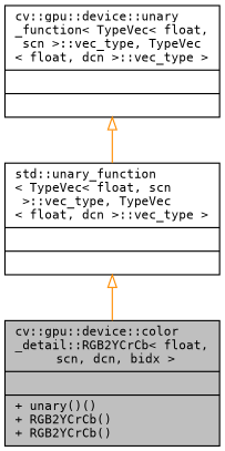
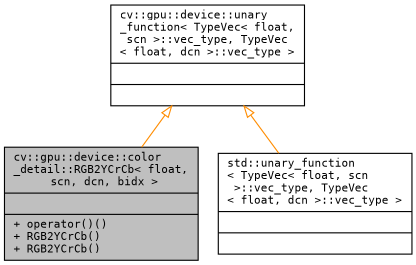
  digraph {
    fontname="DejaVu Sans Mono"
    node [color=black fillcolor=white fontname="DejaVu Sans Mono" fontsize=10 shape=record style=filled]
    edge [arrowtail=onormal color=darkorange dir=back fontname="DejaVu Sans Mono" fontsize=10 labelfontname=Helvetica labelfontsize=10 style=solid]
-   n1 [fillcolor=grey75 fontcolor=black height=0.2 label="{cv::gpu::device::color\l_detail::RGB2YCrCb\< float,\l scn, dcn, bidx \>\n||+ unary()()\l+ RGB2YCrCb()\l+ RGB2YCrCb()\l}" width=0.4]
+   n1 [fillcolor=grey75 fontcolor=black height=0.2 label="{cv::gpu::device::color\l_detail::RGB2YCrCb\< float,\l scn, dcn, bidx \>\n||+ operator()()\l+ RGB2YCrCb()\l+ RGB2YCrCb()\l}" width=0.4]
    n2 [height=0.2 label="{cv::gpu::device::unary\l_function\< TypeVec\< float,\l scn \>::vec_type, TypeVec\l\< float, dcn \>::vec_type \>\n||}" width=0.4]
    n3 [height=0.2 label="{std::unary_function\l\< TypeVec\< float, scn\l \>::vec_type, TypeVec\l\< float, dcn \>::vec_type \>\n||}" width=0.4]
-   n3 -> n1
+   n2 -> n1
    n2 -> n3
  }
